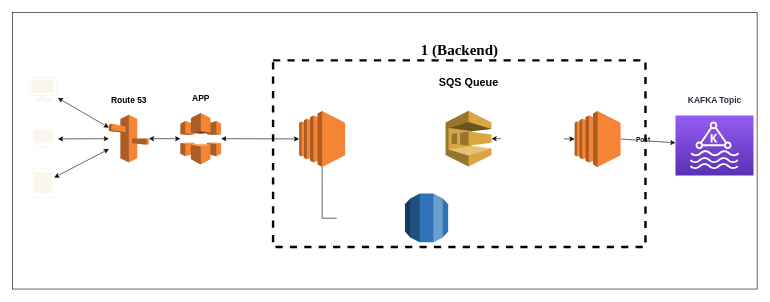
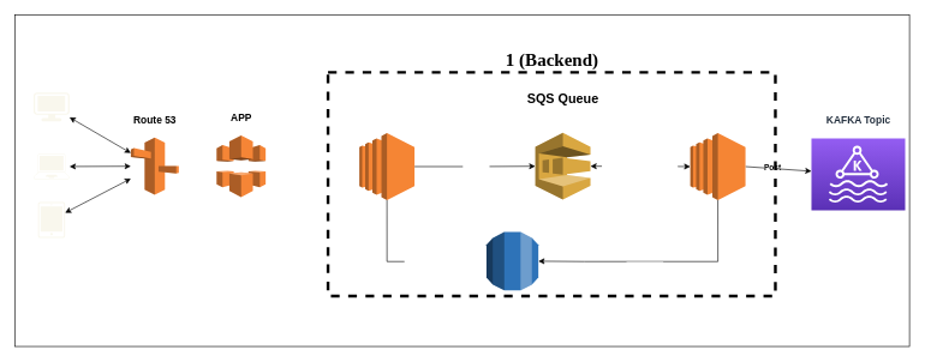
  <mxCell id="0" />
  <mxCell id="1" parent="0" />
  <mxCell id="2" value="" style="rounded=0;whiteSpace=wrap;html=1;fontColor=#000000;labelBackgroundColor=#2A2A2A;" parent="1" vertex="1"><mxGeometry x="20" y="20" width="1241" height="461" as="geometry" /></mxCell>
  <mxCell id="3" style="edgeStyle=orthogonalEdgeStyle;rounded=0;orthogonalLoop=1;jettySize=auto;html=1;fontColor=#000000;endArrow=classic;endFill=1;startArrow=classic;startFill=1;entryX=0;entryY=0.5;entryDx=0;entryDy=0;entryPerimeter=0;" parent="1" source="5" target="16" edge="1"><mxGeometry relative="1" as="geometry"><mxPoint x="936" y="230.5" as="targetPoint" /></mxGeometry></mxCell>
  <mxCell id="4" value="Receive/Delete" style="edgeLabel;html=1;align=center;verticalAlign=middle;resizable=0;points=[];fontColor=#FFFFFF;fontStyle=1;fontSize=15;" parent="3" vertex="1" connectable="0"><mxGeometry x="0.249" relative="1" as="geometry"><mxPoint x="-19" y="-1" as="offset" /></mxGeometry></mxCell>
  <mxCell id="5" value="&lt;h3 style=&quot;font-size: 18px;&quot;&gt;SQS Queue&lt;/h3&gt;" style="outlineConnect=0;dashed=0;verticalLabelPosition=top;verticalAlign=middle;align=center;html=1;shape=mxgraph.aws3.sqs;fillColor=#D9A741;gradientColor=none;labelPosition=center;fontSize=18;" parent="1" vertex="1"><mxGeometry x="742" y="184" width="76.5" height="93" as="geometry" /></mxCell>
+ <mxCell id="6" style="edgeStyle=orthogonalEdgeStyle;rounded=0;orthogonalLoop=1;jettySize=auto;html=1;fontColor=#000000;exitX=1;exitY=0.5;exitDx=0;exitDy=0;exitPerimeter=0;" parent="1" source="15" target="5" edge="1"><mxGeometry relative="1" as="geometry"><mxPoint x="591" y="230.5" as="sourcePoint" /></mxGeometry></mxCell>
+ <mxCell id="7" value="Send" style="edgeLabel;html=1;align=center;verticalAlign=middle;resizable=0;points=[];fontColor=#FFFFFF;fontStyle=1;labelBackgroundColor=default;fontSize=15;" parent="6" vertex="1" connectable="0"><mxGeometry x="0.071" y="2" relative="1" as="geometry"><mxPoint x="-5" y="1" as="offset" /></mxGeometry></mxCell>
  <mxCell id="8" style="edgeStyle=orthogonalEdgeStyle;rounded=0;orthogonalLoop=1;jettySize=auto;html=1;fontColor=#000000;exitX=0.5;exitY=1;exitDx=0;exitDy=0;exitPerimeter=0;entryX=0;entryY=0.5;entryDx=0;entryDy=0;entryPerimeter=0;" parent="1" source="15" target="19" edge="1"><mxGeometry relative="1" as="geometry"><mxPoint x="529.5" y="293" as="sourcePoint" /><mxPoint x="745.221" y="351.457" as="targetPoint" /><Array as="points"><mxPoint x="536" y="363" /><mxPoint x="710" y="363" /></Array></mxGeometry></mxCell>
  <mxCell id="9" value="Create, Read, Delete" style="edgeLabel;html=1;align=center;verticalAlign=middle;resizable=0;points=[];fontColor=#FFFFFF;fontStyle=1;fontSize=15;" parent="8" vertex="1" connectable="0"><mxGeometry x="-0.662" y="-3" relative="1" as="geometry"><mxPoint x="99" y="38" as="offset" /></mxGeometry></mxCell>
+ <mxCell id="10" style="edgeStyle=orthogonalEdgeStyle;rounded=0;orthogonalLoop=1;jettySize=auto;html=1;fontColor=#000000;exitX=0.5;exitY=1;exitDx=0;exitDy=0;exitPerimeter=0;entryX=1;entryY=0.5;entryDx=0;entryDy=0;entryPerimeter=0;" parent="1" source="16" target="19" edge="1"><mxGeometry relative="1" as="geometry"><mxPoint x="997.5" y="293" as="sourcePoint" /><mxPoint x="785.279" y="351.457" as="targetPoint" /><Array as="points"><mxPoint x="995" y="363" /><mxPoint x="810" y="363" /></Array></mxGeometry></mxCell>
+ <mxCell id="11" value="Update" style="edgeLabel;html=1;align=center;verticalAlign=middle;resizable=0;points=[];fontColor=#FFFFFF;fontStyle=1;fontSize=15;" parent="10" vertex="1" connectable="0"><mxGeometry x="-0.685" y="4" relative="1" as="geometry"><mxPoint x="-106" y="41" as="offset" /></mxGeometry></mxCell>
  <mxCell id="12" style="rounded=0;orthogonalLoop=1;jettySize=auto;html=1;fontColor=#000000;startArrow=none;startFill=0;endArrow=classic;endFill=1;exitX=1;exitY=0.5;exitDx=0;exitDy=0;exitPerimeter=0;" parent="1" source="16" target="14" edge="1"><mxGeometry relative="1" as="geometry"><mxPoint x="1059" y="230.5" as="sourcePoint" /></mxGeometry></mxCell>
  <mxCell id="13" value="Post" style="edgeLabel;html=1;align=center;verticalAlign=middle;resizable=0;points=[];fontColor=#000000;fontStyle=1" parent="12" vertex="1" connectable="0"><mxGeometry x="-0.314" y="-1" relative="1" as="geometry"><mxPoint x="6" y="-2" as="offset" /></mxGeometry></mxCell>
  <mxCell id="14" value="&lt;h3&gt;KAFKA Topic&lt;/h3&gt;" style="sketch=0;points=[[0,0,0],[0.25,0,0],[0.5,0,0],[0.75,0,0],[1,0,0],[0,1,0],[0.25,1,0],[0.5,1,0],[0.75,1,0],[1,1,0],[0,0.25,0],[0,0.5,0],[0,0.75,0],[1,0.25,0],[1,0.5,0],[1,0.75,0]];outlineConnect=0;fontColor=#232F3E;gradientColor=#945DF2;gradientDirection=north;fillColor=#5A30B5;strokeColor=#ffffff;dashed=0;verticalLabelPosition=top;verticalAlign=bottom;align=center;html=1;fontSize=12;fontStyle=0;aspect=fixed;shape=mxgraph.aws4.resourceIcon;resIcon=mxgraph.aws4.managed_streaming_for_kafka;labelPosition=center;" parent="1" vertex="1"><mxGeometry x="1125" y="192" width="130" height="100" as="geometry" /></mxCell>
  <mxCell id="15" value="&lt;h3 style=&quot;line-height: 0; font-size: 18px;&quot;&gt;Producer&lt;/h3&gt;" style="outlineConnect=0;dashed=0;verticalLabelPosition=top;verticalAlign=middle;align=center;html=1;shape=mxgraph.aws3.ec2;fillColor=#F58534;gradientColor=none;fontColor=#FFFFFF;labelPosition=center;fontSize=18;" parent="1" vertex="1"><mxGeometry x="498" y="184.5" width="76.5" height="93" as="geometry" /></mxCell>
  <mxCell id="16" value="Create" style="outlineConnect=0;dashed=0;verticalLabelPosition=top;verticalAlign=middle;align=center;shape=mxgraph.aws3.ec2;fillColor=#F58534;gradientColor=none;fontColor=#FFFFFF;labelPosition=center;fontStyle=1;labelBackgroundColor=none;labelBorderColor=none;spacingTop=0;spacing=0;fontSize=18;fontFamily=Tahoma;" parent="1" vertex="1"><mxGeometry x="957" y="184.5" width="76.5" height="93" as="geometry" /></mxCell>
- <mxCell id="17" style="edgeStyle=none;rounded=0;orthogonalLoop=1;jettySize=auto;html=1;fontColor=#000000;startArrow=classic;startFill=1;endArrow=classic;endFill=1;" parent="1" source="18" target="21" edge="1"><mxGeometry relative="1" as="geometry" /></mxCell>
  <mxCell id="18" value="&lt;h3&gt;APP&lt;/h3&gt;" style="outlineConnect=0;dashed=0;verticalLabelPosition=top;verticalAlign=bottom;align=center;html=1;shape=mxgraph.aws3.cloudfront;fillColor=#F58536;gradientColor=none;fontColor=#000000;labelPosition=center;" parent="1" vertex="1"><mxGeometry x="300" y="187.62" width="68" height="85.75" as="geometry" /></mxCell>
  <mxCell id="19" value="&lt;h3&gt;Mysql&lt;/h3&gt;" style="outlineConnect=0;dashed=0;verticalLabelPosition=top;verticalAlign=bottom;align=center;html=1;shape=mxgraph.aws3.rds;fillColor=#2E73B8;gradientColor=none;fontColor=#FFFFFF;labelPosition=center;" parent="1" vertex="1"><mxGeometry x="674.25" y="322" width="72" height="81" as="geometry" /></mxCell>
- <mxCell id="20" style="edgeStyle=none;rounded=0;orthogonalLoop=1;jettySize=auto;html=1;entryX=1;entryY=0.5;entryDx=0;entryDy=0;entryPerimeter=0;fontColor=#000000;startArrow=classic;startFill=1;endArrow=classic;endFill=1;" parent="1" source="15" target="18" edge="1"><mxGeometry relative="1" as="geometry"><mxPoint x="435" y="233.499" as="sourcePoint" /></mxGeometry></mxCell>
  <mxCell id="21" value="&lt;h3&gt;Route 53&lt;/h3&gt;" style="outlineConnect=0;dashed=0;verticalLabelPosition=top;verticalAlign=bottom;align=center;html=1;shape=mxgraph.aws3.route_53;fillColor=#F58536;gradientColor=none;fontColor=#000000;labelPosition=center;" parent="1" vertex="1"><mxGeometry x="181" y="190.75" width="66.5" height="79.25" as="geometry" /></mxCell>
  <mxCell id="22" style="edgeStyle=none;rounded=0;orthogonalLoop=1;jettySize=auto;html=1;fontColor=#000000;startArrow=classic;startFill=1;endArrow=classic;endFill=1;" parent="1" source="23" target="21" edge="1"><mxGeometry relative="1" as="geometry" /></mxCell>
  <mxCell id="23" value="" style="points=[[0.13,0.02,0],[0.5,0,0],[0.87,0.02,0],[0.885,0.4,0],[0.985,0.985,0],[0.5,1,0],[0.015,0.985,0],[0.115,0.4,0]];verticalLabelPosition=bottom;sketch=0;html=1;verticalAlign=top;aspect=fixed;align=center;pointerEvents=1;shape=mxgraph.cisco19.laptop;fillColor=#f9f7ed;strokeColor=#36393d;" parent="1" vertex="1"><mxGeometry x="46" y="213.5" width="50" height="35" as="geometry" /></mxCell>
  <mxCell id="24" style="edgeStyle=none;rounded=0;orthogonalLoop=1;jettySize=auto;html=1;fontColor=#000000;startArrow=classic;startFill=1;endArrow=classic;endFill=1;" parent="1" source="25" target="21" edge="1"><mxGeometry relative="1" as="geometry" /></mxCell>
  <mxCell id="25" value="" style="sketch=0;points=[[0.015,0.015,0],[0.985,0.015,0],[0.985,0.985,0],[0.015,0.985,0],[0.25,0,0],[0.5,0,0],[0.75,0,0],[1,0.25,0],[1,0.5,0],[1,0.75,0],[0.75,1,0],[0.5,1,0],[0.25,1,0],[0,0.75,0],[0,0.5,0],[0,0.25,0]];verticalLabelPosition=bottom;html=1;verticalAlign=top;aspect=fixed;align=center;pointerEvents=1;shape=mxgraph.cisco19.handheld;fillColor=#f9f7ed;strokeColor=#36393d;" parent="1" vertex="1"><mxGeometry x="52.25" y="280" width="37.5" height="50" as="geometry" /></mxCell>
  <mxCell id="26" style="edgeStyle=none;rounded=0;orthogonalLoop=1;jettySize=auto;html=1;entryX=0;entryY=0.27;entryDx=0;entryDy=0;entryPerimeter=0;fontColor=#000000;startArrow=classic;startFill=1;endArrow=classic;endFill=1;" parent="1" source="27" target="21" edge="1"><mxGeometry relative="1" as="geometry" /></mxCell>
  <mxCell id="27" value="" style="points=[[0.03,0.03,0],[0.5,0,0],[0.97,0.03,0],[1,0.4,0],[0.97,0.745,0],[0.5,1,0],[0.03,0.745,0],[0,0.4,0]];verticalLabelPosition=bottom;sketch=0;html=1;verticalAlign=top;aspect=fixed;align=center;pointerEvents=1;shape=mxgraph.cisco19.workstation;fillColor=#f9f7ed;strokeColor=#36393d;" parent="1" vertex="1"><mxGeometry x="46" y="128" width="50" height="40" as="geometry" /></mxCell>
  <mxCell id="28" value="1 (Backend)" style="rounded=0;labelBackgroundColor=none;labelBorderColor=none;fontFamily=Tahoma;fontSize=25;verticalAlign=bottom;strokeWidth=4;dashed=1;fillColor=none;horizontal=1;labelPosition=center;verticalLabelPosition=top;align=center;fontStyle=1;html=1;" parent="1" vertex="1"><mxGeometry x="454.5" y="100" width="620.5" height="311" as="geometry" /></mxCell>
